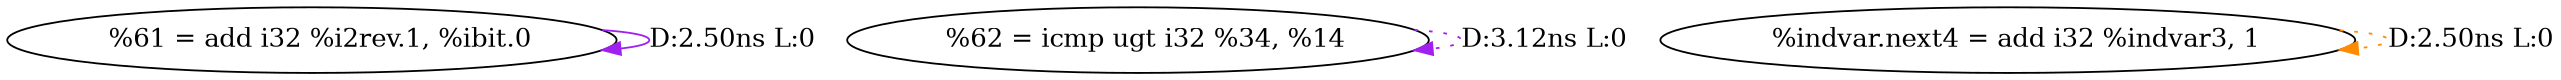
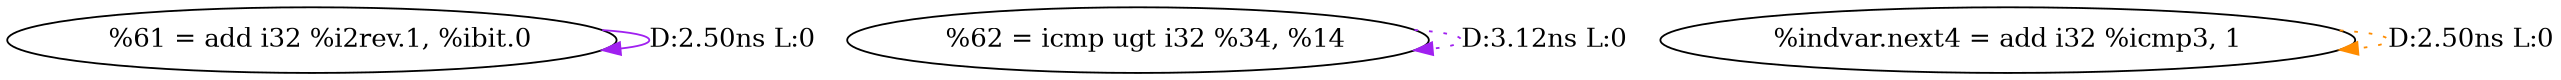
  digraph {
    edge [color=purple style=dotted]
    n1 [label="  %61 = add i32 %i2rev.1, %ibit.0"]
    n2 [label="  %62 = icmp ugt i32 %34, %14"]
-   n3 [label="  %indvar.next4 = add i32 %indvar3, 1"]
+   n3 [label="%indvar.next4 = add i32 %icmp3, 1"]
    n1 -> n1 [label="D:2.50ns L:0" style=solid]
    n2 -> n2 [label="D:3.12ns L:0"]
    n3 -> n3 [color=darkorange label="D:2.50ns L:0"]
  }
